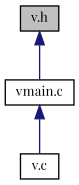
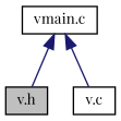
  digraph {
    fontname="Playfair Display"
    node [color=black fillcolor=white fontname="Playfair Display" fontsize=10 shape=record style=filled]
    edge [color=midnightblue dir=back fontname="Playfair Display" fontsize=10 labelfontname=Helvetica labelfontsize=10 style=solid]
    n1 [fillcolor=grey75 fontcolor=black height=0.2 label="v.h" width=0.4]
    n2 [height=0.2 label="vmain.c" width=0.4]
    n3 [height=0.2 label="v.c" width=0.4]
-   n1 -> n2
+   n2 -> n1
    n2 -> n3
  }
